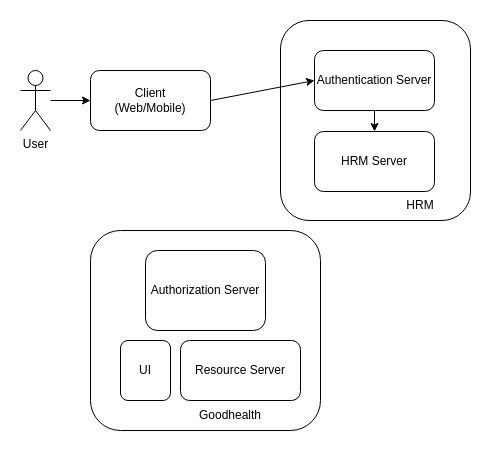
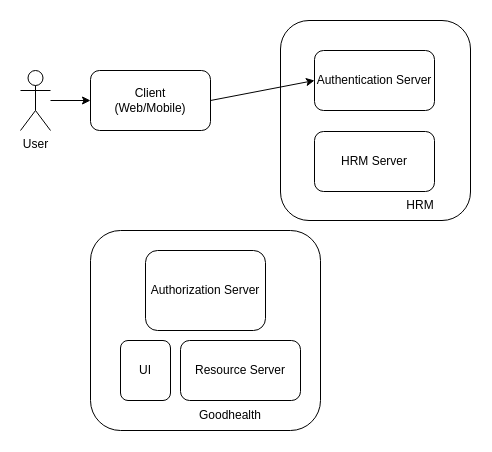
  <mxCell id="0" />
  <mxCell id="1" parent="0" />
  <mxCell id="2" value="Client&lt;br&gt;(Web/Mobile)" style="rounded=1;whiteSpace=wrap;html=1;" vertex="1" parent="1"><mxGeometry x="90" y="70" width="120" height="60" as="geometry" /></mxCell>
  <mxCell id="3" value="" style="rounded=1;whiteSpace=wrap;html=1;" vertex="1" parent="1"><mxGeometry x="280" y="20" width="190" height="200" as="geometry" /></mxCell>
  <mxCell id="4" value="User" style="shape=umlActor;verticalLabelPosition=bottom;verticalAlign=top;html=1;outlineConnect=0;" vertex="1" parent="1"><mxGeometry x="20" y="70" width="30" height="60" as="geometry" /></mxCell>
  <mxCell id="5" value="HRM" style="text;html=1;strokeColor=none;fillColor=none;align=center;verticalAlign=middle;whiteSpace=wrap;rounded=0;" vertex="1" parent="1"><mxGeometry x="400" y="190" width="40" height="30" as="geometry" /></mxCell>
  <mxCell id="6" value="Authentication Server" style="rounded=1;whiteSpace=wrap;html=1;" vertex="1" parent="1"><mxGeometry x="314" y="50" width="120" height="60" as="geometry" /></mxCell>
  <mxCell id="7" value="HRM Server" style="rounded=1;whiteSpace=wrap;html=1;" vertex="1" parent="1"><mxGeometry x="314" y="131" width="120" height="60" as="geometry" /></mxCell>
  <mxCell id="8" value="" style="rounded=1;whiteSpace=wrap;html=1;" vertex="1" parent="1"><mxGeometry x="90" y="230" width="230" height="200" as="geometry" /></mxCell>
  <mxCell id="9" value="Goodhealth" style="text;html=1;strokeColor=none;fillColor=none;align=center;verticalAlign=middle;whiteSpace=wrap;rounded=0;" vertex="1" parent="1"><mxGeometry x="210" y="400" width="40" height="30" as="geometry" /></mxCell>
  <mxCell id="10" value="Authorization Server" style="rounded=1;whiteSpace=wrap;html=1;" vertex="1" parent="1"><mxGeometry x="145" y="250" width="120" height="80" as="geometry" /></mxCell>
  <mxCell id="11" value="Resource Server" style="rounded=1;whiteSpace=wrap;html=1;" vertex="1" parent="1"><mxGeometry x="180" y="340" width="120" height="60" as="geometry" /></mxCell>
  <mxCell id="12" value="UI" style="rounded=1;whiteSpace=wrap;html=1;" vertex="1" parent="1"><mxGeometry x="120" y="340" width="50" height="60" as="geometry" /></mxCell>
  <mxCell id="13" value="" style="endArrow=classic;html=1;entryX=0;entryY=0.5;entryDx=0;entryDy=0;" edge="1" parent="1" source="4" target="2"><mxGeometry width="50" height="50" relative="1" as="geometry"><mxPoint x="310" y="240" as="sourcePoint" /><mxPoint x="350" y="200" as="targetPoint" /></mxGeometry></mxCell>
  <mxCell id="14" value="" style="endArrow=classic;html=1;exitX=1;exitY=0.5;exitDx=0;exitDy=0;entryX=0;entryY=0.5;entryDx=0;entryDy=0;" edge="1" parent="1" source="2" target="6"><mxGeometry width="50" height="50" relative="1" as="geometry"><mxPoint x="210" y="130" as="sourcePoint" /><mxPoint x="260" y="80" as="targetPoint" /></mxGeometry></mxCell>
- <mxCell id="15" value="" style="endArrow=classic;html=1;exitX=0.5;exitY=1;exitDx=0;exitDy=0;entryX=0.5;entryY=0;entryDx=0;entryDy=0;" edge="1" parent="1" source="6" target="7"><mxGeometry width="50" height="50" relative="1" as="geometry"><mxPoint x="360" y="160" as="sourcePoint" /><mxPoint x="410" y="110" as="targetPoint" /></mxGeometry></mxCell>
